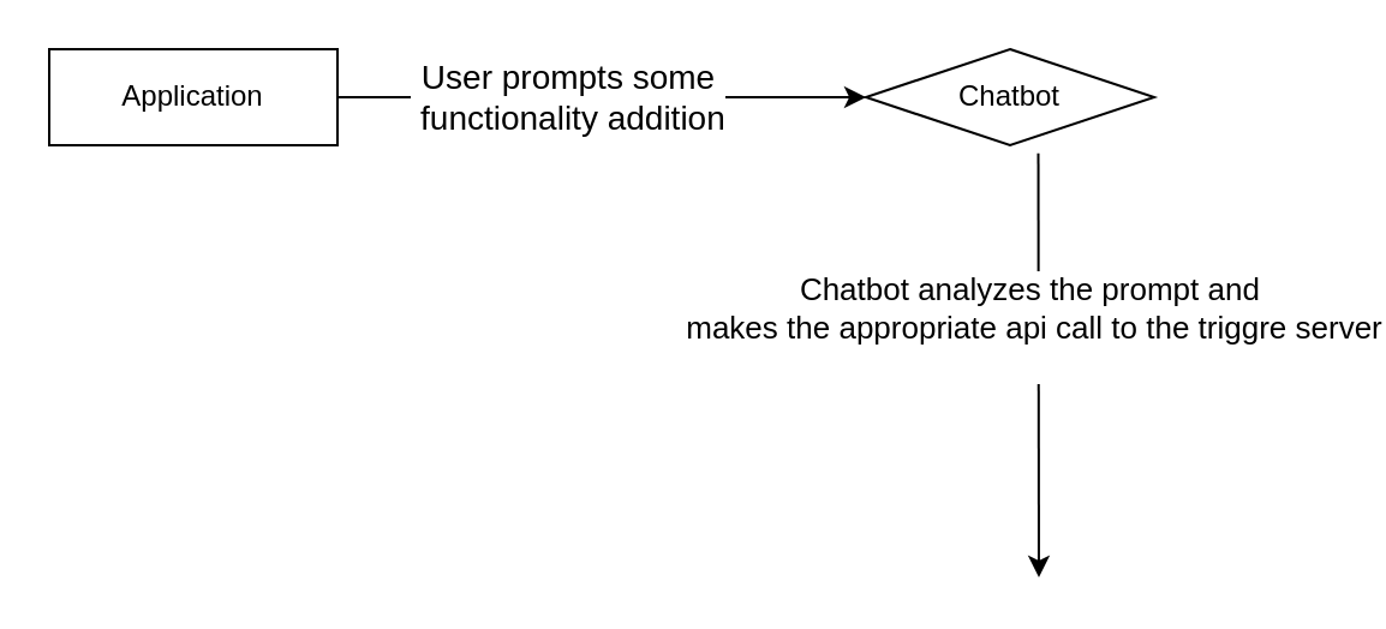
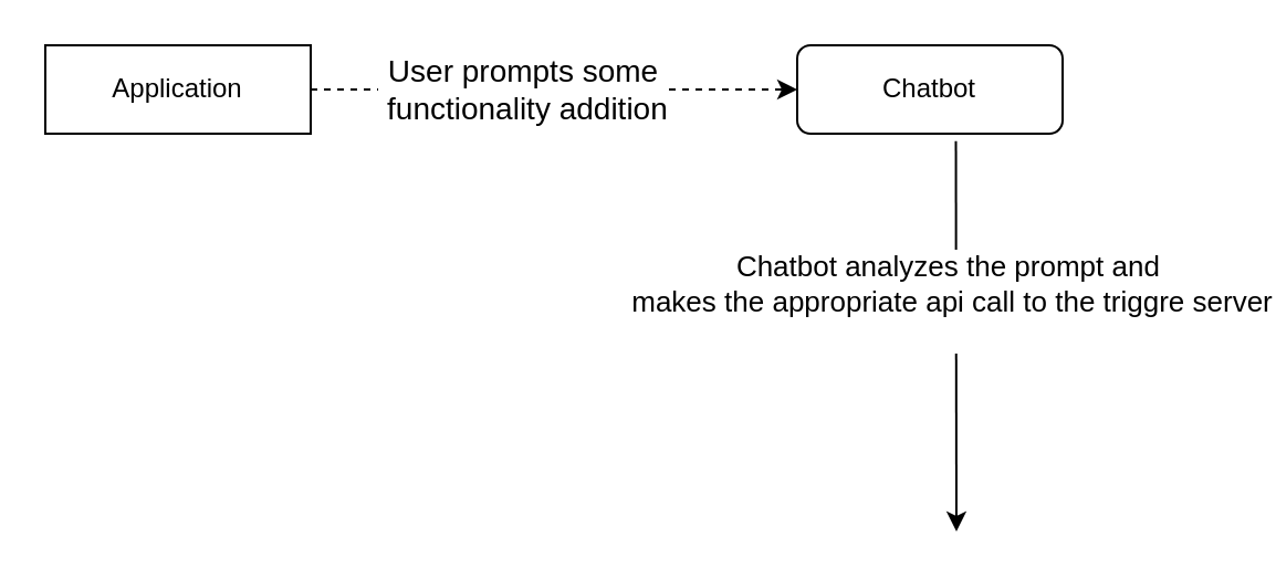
  <mxCell id="0" />
  <mxCell id="1" parent="0" />
  <mxCell id="2" value="Application" style="whiteSpace=wrap;html=1;fontSize=12;glass=0;strokeWidth=1;shadow=0;rounded=0;" parent="1" vertex="1"><mxGeometry x="20" y="20" width="120" height="40" as="geometry" /></mxCell>
- <mxCell id="3" value="Chatbot" style="rhombus;whiteSpace=wrap;html=1;" vertex="1" parent="1"><mxGeometry x="360" y="20" width="120" height="40" as="geometry" /></mxCell>
- <mxCell id="4" value="" style="endArrow=classic;html=1;rounded=0;exitX=1;exitY=0.5;exitDx=0;exitDy=0;entryX=0;entryY=0.5;entryDx=0;entryDy=0;" edge="1" parent="1" source="2" target="3"><mxGeometry width="50" height="50" relative="1" as="geometry"><mxPoint x="340" y="190" as="sourcePoint" /><mxPoint x="390" y="140" as="targetPoint" /></mxGeometry></mxCell>
+ <mxCell id="3" value="Chatbot" style="rounded=1;whiteSpace=wrap;html=1;" vertex="1" parent="1"><mxGeometry x="360" y="20" width="120" height="40" as="geometry" /></mxCell>
+ <mxCell id="4" value="" style="endArrow=classic;html=1;rounded=0;exitX=1;exitY=0.5;exitDx=0;exitDy=0;entryX=0;entryY=0.5;entryDx=0;entryDy=0;dashed=1;" edge="1" parent="1" source="2" target="3"><mxGeometry width="50" height="50" relative="1" as="geometry"><mxPoint x="340" y="190" as="sourcePoint" /><mxPoint x="390" y="140" as="targetPoint" /></mxGeometry></mxCell>
  <mxCell id="5" value="&lt;span style=&quot;font-size: 14px;&quot;&gt;User prompts some&lt;/span&gt;&lt;div&gt;&lt;span style=&quot;font-size: 14px;&quot;&gt;&amp;nbsp;functionality addition&lt;/span&gt;&lt;/div&gt;" style="edgeLabel;html=1;align=center;verticalAlign=middle;resizable=0;points=[];" vertex="1" connectable="0" parent="4"><mxGeometry x="-0.147" y="1" relative="1" as="geometry"><mxPoint x="1" as="offset" /></mxGeometry></mxCell>
  <mxCell id="6" value="" style="endArrow=classic;html=1;rounded=0;exitX=0.598;exitY=1.083;exitDx=0;exitDy=0;exitPerimeter=0;" edge="1" parent="1" source="3"><mxGeometry width="50" height="50" relative="1" as="geometry"><mxPoint x="340" y="190" as="sourcePoint" /><mxPoint x="432" y="240" as="targetPoint" /></mxGeometry></mxCell>
  <mxCell id="7" value="&lt;font style=&quot;font-size: 13px;&quot;&gt;Chatbot analyzes the prompt and&amp;nbsp;&lt;/font&gt;&lt;div style=&quot;font-size: 13px;&quot;&gt;&lt;font style=&quot;font-size: 13px;&quot;&gt;makes the appropriate api call to the triggre server&lt;/font&gt;&lt;/div&gt;&lt;div style=&quot;font-size: 13px;&quot;&gt;&lt;font style=&quot;font-size: 13px;&quot;&gt;&lt;br&gt;&lt;/font&gt;&lt;/div&gt;" style="edgeLabel;html=1;align=center;verticalAlign=middle;resizable=0;points=[];" vertex="1" connectable="0" parent="6"><mxGeometry x="-0.185" y="-2" relative="1" as="geometry"><mxPoint as="offset" /></mxGeometry></mxCell>
